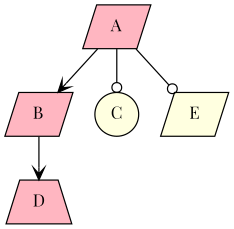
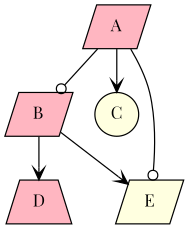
  digraph {
    fontname="Playfair Display"
    rankdir=TB
    node [fillcolor=lightpink fontname="Playfair Display" shape=parallelogram style=filled]
    edge [arrowhead=vee fontname="Playfair Display"]
    A
    B
    C [fillcolor=lightyellow shape=circle]
    E [fillcolor=lightyellow]
    D [shape=trapezium]
-   A -> B
-   A -> C [arrowhead=odot]
+   A -> B [arrowhead=odot]
+   A -> C
    A -> E [arrowhead=odot]
+   B -> E
    B -> D
  }
